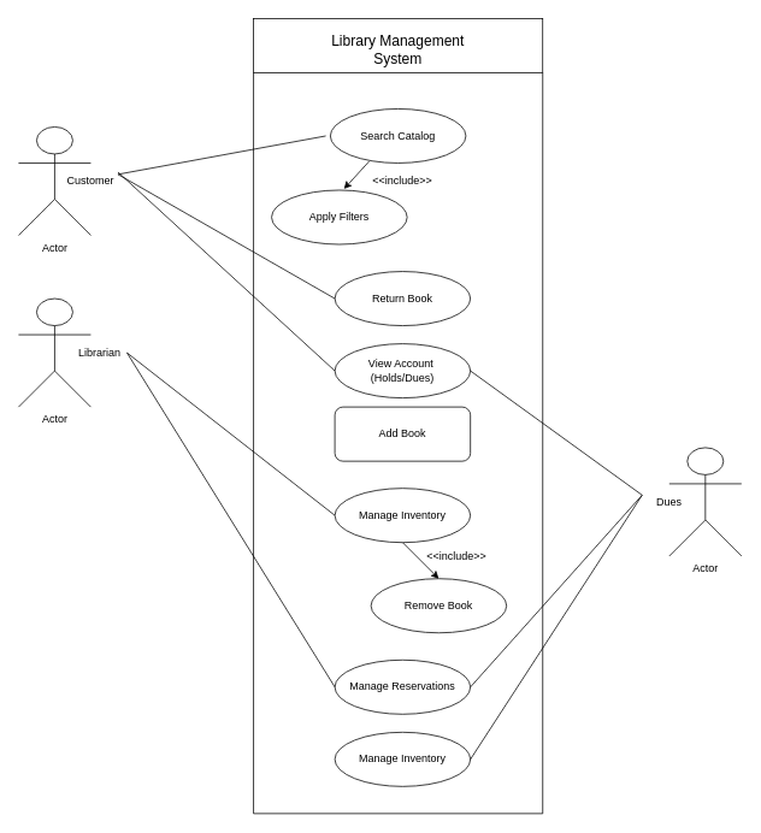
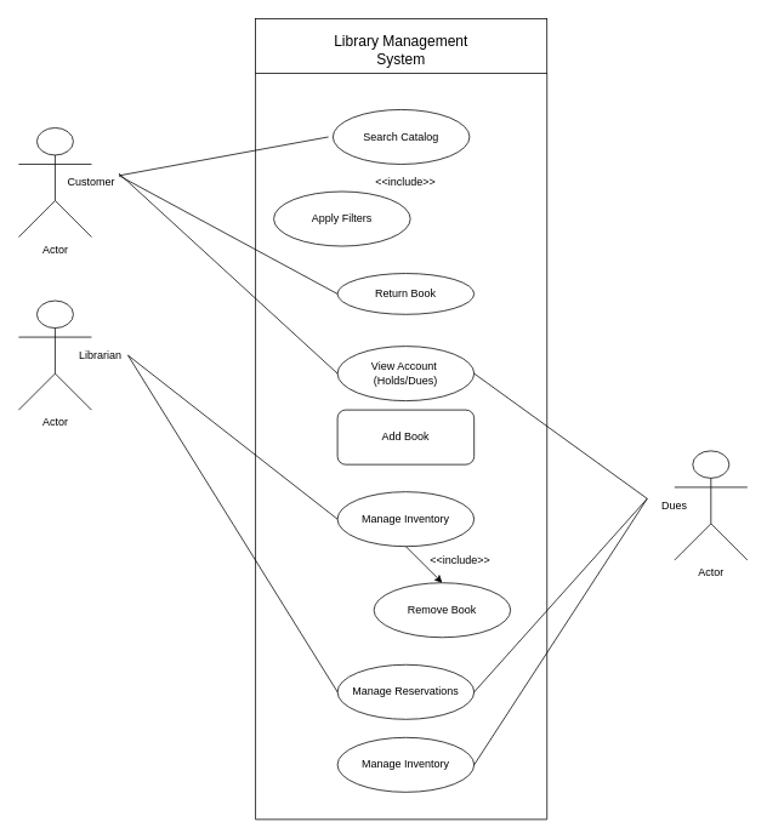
  <mxCell id="0" />
  <mxCell id="1" parent="0" />
  <mxCell id="2" value="" style="rounded=0;whiteSpace=wrap;html=1;" vertex="1" parent="1"><mxGeometry x="280" y="20" width="320" height="60" as="geometry" /></mxCell>
  <mxCell id="3" value="Library Management&lt;br style=&quot;font-size: 16px;&quot;&gt;System" style="text;html=1;align=center;verticalAlign=middle;whiteSpace=wrap;rounded=0;fontSize=16;" vertex="1" parent="1"><mxGeometry x="360" y="20" width="160" height="70" as="geometry" /></mxCell>
  <mxCell id="4" value="" style="endArrow=none;html=1;rounded=0;entryX=0;entryY=1;entryDx=0;entryDy=0;" edge="1" parent="1" target="2"><mxGeometry width="50" height="50" relative="1" as="geometry"><mxPoint x="280" y="900" as="sourcePoint" /><mxPoint x="540" y="400" as="targetPoint" /></mxGeometry></mxCell>
  <mxCell id="5" value="" style="endArrow=none;html=1;rounded=0;entryX=0;entryY=1;entryDx=0;entryDy=0;" edge="1" parent="1"><mxGeometry width="50" height="50" relative="1" as="geometry"><mxPoint x="600" y="900" as="sourcePoint" /><mxPoint x="600" y="80" as="targetPoint" /></mxGeometry></mxCell>
  <mxCell id="6" value="Actor" style="shape=umlActor;verticalLabelPosition=bottom;verticalAlign=top;html=1;outlineConnect=0;" vertex="1" parent="1"><mxGeometry x="20" y="140" width="80" height="120" as="geometry" /></mxCell>
  <mxCell id="7" value="Customer" style="text;html=1;align=center;verticalAlign=middle;whiteSpace=wrap;rounded=0;" vertex="1" parent="1"><mxGeometry x="70" y="185" width="60" height="30" as="geometry" /></mxCell>
  <mxCell id="8" value="Actor" style="shape=umlActor;verticalLabelPosition=bottom;verticalAlign=top;html=1;outlineConnect=0;" vertex="1" parent="1"><mxGeometry x="20" y="330" width="80" height="120" as="geometry" /></mxCell>
  <mxCell id="9" value="Librarian" style="text;html=1;align=center;verticalAlign=middle;whiteSpace=wrap;rounded=0;" vertex="1" parent="1"><mxGeometry x="80" y="375" width="60" height="30" as="geometry" /></mxCell>
  <mxCell id="10" value="Actor" style="shape=umlActor;verticalLabelPosition=bottom;verticalAlign=top;html=1;outlineConnect=0;" vertex="1" parent="1"><mxGeometry x="740" y="495" width="80" height="120" as="geometry" /></mxCell>
  <mxCell id="11" value="Dues" style="text;html=1;align=center;verticalAlign=middle;whiteSpace=wrap;rounded=0;" vertex="1" parent="1"><mxGeometry x="710" y="540" width="60" height="30" as="geometry" /></mxCell>
  <mxCell id="12" value="Search Catalog" style="ellipse;whiteSpace=wrap;html=1;" vertex="1" parent="1"><mxGeometry x="365" y="120" width="150" height="60" as="geometry" /></mxCell>
- <mxCell id="13" value="Return Book" style="ellipse;whiteSpace=wrap;html=1;" vertex="1" parent="1"><mxGeometry x="370" y="300" width="150" height="60" as="geometry" /></mxCell>
+ <mxCell id="13" value="Return Book" style="ellipse;whiteSpace=wrap;html=1;" vertex="1" parent="1"><mxGeometry x="370" y="300" width="150" height="45" as="geometry" /></mxCell>
  <mxCell id="14" value="View Account&amp;nbsp;&lt;br&gt;(Holds/Dues)" style="ellipse;whiteSpace=wrap;html=1;" vertex="1" parent="1"><mxGeometry x="370" y="380" width="150" height="60" as="geometry" /></mxCell>
  <mxCell id="15" value="Apply Filters" style="ellipse;whiteSpace=wrap;html=1;" vertex="1" parent="1"><mxGeometry x="300" y="210" width="150" height="60" as="geometry" /></mxCell>
  <mxCell id="16" value="Remove Book" style="ellipse;whiteSpace=wrap;html=1;" vertex="1" parent="1"><mxGeometry x="410" y="640" width="150" height="60" as="geometry" /></mxCell>
  <mxCell id="17" value="Manage Reservations" style="ellipse;whiteSpace=wrap;html=1;" vertex="1" parent="1"><mxGeometry x="370" y="730" width="150" height="60" as="geometry" /></mxCell>
  <mxCell id="18" value="Manage Inventory" style="ellipse;whiteSpace=wrap;html=1;" vertex="1" parent="1"><mxGeometry x="370" y="810" width="150" height="60" as="geometry" /></mxCell>
  <mxCell id="19" value="&amp;lt;&amp;lt;include&amp;gt;&amp;gt;" style="text;html=1;align=center;verticalAlign=middle;whiteSpace=wrap;rounded=0;" vertex="1" parent="1"><mxGeometry x="415" y="185" width="60" height="30" as="geometry" /></mxCell>
  <mxCell id="20" value="" style="endArrow=none;html=1;rounded=0;exitX=1;exitY=0.25;exitDx=0;exitDy=0;" edge="1" parent="1" source="7"><mxGeometry width="50" height="50" relative="1" as="geometry"><mxPoint x="350" y="410" as="sourcePoint" /><mxPoint x="360" y="150" as="targetPoint" /></mxGeometry></mxCell>
- <mxCell id="21" value="" style="endArrow=classic;html=1;rounded=0;entryX=0.534;entryY=-0.023;entryDx=0;entryDy=0;entryPerimeter=0;exitX=0.286;exitY=0.969;exitDx=0;exitDy=0;exitPerimeter=0;" edge="1" parent="1" source="12" target="15"><mxGeometry width="50" height="50" relative="1" as="geometry"><mxPoint x="420" y="280" as="sourcePoint" /><mxPoint x="470" y="230" as="targetPoint" /></mxGeometry></mxCell>
  <mxCell id="22" value="Add Book" style="whiteSpace=wrap;html=1;rounded=1;" vertex="1" parent="1"><mxGeometry x="370" y="450" width="150" height="60" as="geometry" /></mxCell>
  <mxCell id="23" value="" style="endArrow=none;html=1;rounded=0;exitX=1;exitY=0.25;exitDx=0;exitDy=0;entryX=0;entryY=0.5;entryDx=0;entryDy=0;" edge="1" parent="1" source="7" target="13"><mxGeometry width="50" height="50" relative="1" as="geometry"><mxPoint x="330" y="490" as="sourcePoint" /><mxPoint x="380" y="440" as="targetPoint" /></mxGeometry></mxCell>
  <mxCell id="24" value="" style="endArrow=none;html=1;rounded=0;entryX=0;entryY=0.5;entryDx=0;entryDy=0;" edge="1" parent="1" target="14"><mxGeometry width="50" height="50" relative="1" as="geometry"><mxPoint x="130" y="190" as="sourcePoint" /><mxPoint x="380" y="440" as="targetPoint" /></mxGeometry></mxCell>
  <mxCell id="25" value="" style="endArrow=none;html=1;rounded=0;entryX=0;entryY=0.5;entryDx=0;entryDy=0;" edge="1" parent="1" target="29"><mxGeometry width="50" height="50" relative="1" as="geometry"><mxPoint x="140" y="390" as="sourcePoint" /><mxPoint x="380" y="590" as="targetPoint" /></mxGeometry></mxCell>
  <mxCell id="26" value="" style="endArrow=none;html=1;rounded=0;entryX=0;entryY=0.5;entryDx=0;entryDy=0;exitX=1;exitY=0.5;exitDx=0;exitDy=0;" edge="1" parent="1" source="9" target="17"><mxGeometry width="50" height="50" relative="1" as="geometry"><mxPoint x="110" y="680" as="sourcePoint" /><mxPoint x="380" y="590" as="targetPoint" /></mxGeometry></mxCell>
  <mxCell id="27" value="" style="endArrow=none;html=1;rounded=0;entryX=1;entryY=0.5;entryDx=0;entryDy=0;exitX=0;exitY=0.25;exitDx=0;exitDy=0;" edge="1" parent="1" source="11" target="14"><mxGeometry width="50" height="50" relative="1" as="geometry"><mxPoint x="440" y="510" as="sourcePoint" /><mxPoint x="490" y="460" as="targetPoint" /></mxGeometry></mxCell>
  <mxCell id="28" value="" style="endArrow=none;html=1;rounded=0;" edge="1" parent="1"><mxGeometry width="50" height="50" relative="1" as="geometry"><mxPoint x="280" y="900" as="sourcePoint" /><mxPoint x="600" y="900" as="targetPoint" /></mxGeometry></mxCell>
  <mxCell id="29" value="Manage Inventory" style="ellipse;whiteSpace=wrap;html=1;" vertex="1" parent="1"><mxGeometry x="370" y="540" width="150" height="60" as="geometry" /></mxCell>
  <mxCell id="30" value="" style="endArrow=classic;html=1;rounded=0;entryX=0.5;entryY=0;entryDx=0;entryDy=0;exitX=0.5;exitY=1;exitDx=0;exitDy=0;" edge="1" parent="1" source="29" target="16"><mxGeometry width="50" height="50" relative="1" as="geometry"><mxPoint x="440" y="630" as="sourcePoint" /><mxPoint x="430" y="600" as="targetPoint" /></mxGeometry></mxCell>
  <mxCell id="31" value="&amp;lt;&amp;lt;include&amp;gt;&amp;gt;" style="text;html=1;align=center;verticalAlign=middle;whiteSpace=wrap;rounded=0;" vertex="1" parent="1"><mxGeometry x="475" y="600" width="60" height="30" as="geometry" /></mxCell>
  <mxCell id="32" value="" style="endArrow=none;html=1;rounded=0;entryX=0;entryY=0.25;entryDx=0;entryDy=0;exitX=1;exitY=0.5;exitDx=0;exitDy=0;" edge="1" parent="1" source="18" target="11"><mxGeometry width="50" height="50" relative="1" as="geometry"><mxPoint x="640" y="750" as="sourcePoint" /><mxPoint x="620" y="610" as="targetPoint" /></mxGeometry></mxCell>
  <mxCell id="33" value="" style="endArrow=none;html=1;rounded=0;exitX=1;exitY=0.5;exitDx=0;exitDy=0;entryX=0;entryY=0.25;entryDx=0;entryDy=0;" edge="1" parent="1" source="17" target="11"><mxGeometry width="50" height="50" relative="1" as="geometry"><mxPoint x="500" y="650" as="sourcePoint" /><mxPoint x="550" y="600" as="targetPoint" /></mxGeometry></mxCell>
